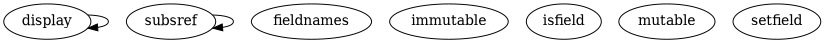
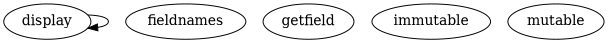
  digraph {
    display
-   subsref
    fieldnames
+   getfield
    immutable
-   isfield
    mutable
-   setfield
    display -> display
-   subsref -> subsref
  }
